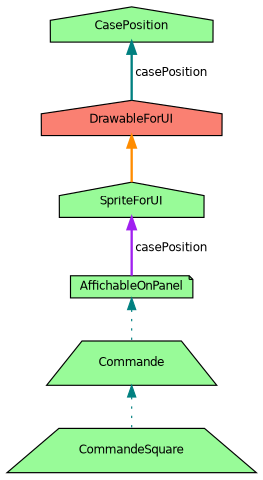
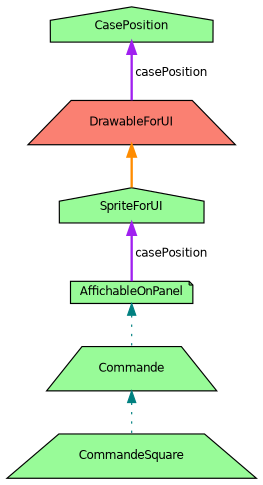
  digraph {
    node [color=black fillcolor=palegreen fontname=Helvetica fontsize=10 shape=house style=filled]
    edge [color=teal dir=back fontname=Helvetica fontsize=10 labelfontname=Helvetica labelfontsize=10 style=bold]
    n1 [fontcolor=black height=0.2 label=CommandeSquare shape=trapezium width=0.4]
    n2 [height=0.2 label=Commande shape=trapezium width=0.4]
    n3 [height=0.2 label=AffichableOnPanel shape=note width=0.4]
    n4 [height=0.2 label=SpriteForUI width=0.4]
-   n5 [fillcolor=salmon height=0.2 label=DrawableForUI width=0.4]
+   n5 [fillcolor=salmon height=0.2 label=DrawableForUI shape=trapezium width=0.4]
    n6 [height=0.2 label=CasePosition width=0.4]
    n2 -> n1 [style=dotted]
    n3 -> n2 [style=dotted]
    n4 -> n3 [color=purple label=" casePosition"]
    n5 -> n4 [color=darkorange]
-   n6 -> n5 [label=" casePosition"]
+   n6 -> n5 [color=purple label=" casePosition"]
  }
